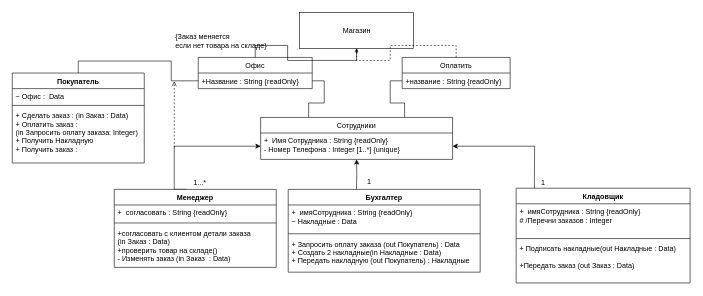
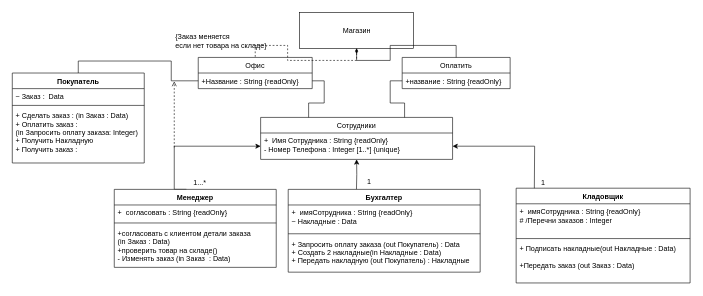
  <mxCell id="0" />
  <mxCell id="1" parent="0" />
- <mxCell id="2" style="edgeStyle=orthogonalEdgeStyle;rounded=0;orthogonalLoop=1;jettySize=auto;html=1;exitX=0.5;exitY=1;exitDx=0;exitDy=0;entryX=0.5;entryY=0;entryDx=0;entryDy=0;strokeColor=#000000;endArrow=none;endFill=0;startArrow=diamondThin;startFill=1;" edge="1" parent="1" source="3" target="4"><mxGeometry relative="1" as="geometry" /></mxCell>
+ <mxCell id="2" style="edgeStyle=orthogonalEdgeStyle;rounded=0;orthogonalLoop=1;jettySize=auto;html=1;exitX=0.5;exitY=1;exitDx=0;exitDy=0;entryX=0.5;entryY=0;entryDx=0;entryDy=0;strokeColor=#000000;endArrow=none;endFill=0;startArrow=diamondThin;startFill=1;dashed=1;" edge="1" parent="1" source="3" target="4"><mxGeometry relative="1" as="geometry" /></mxCell>
  <mxCell id="3" value="Магазин" style="html=1;" vertex="1" parent="1"><mxGeometry x="499" y="20" width="190" height="60" as="geometry" /></mxCell>
  <mxCell id="4" value="Офис" style="swimlane;fontStyle=0;childLayout=stackLayout;horizontal=1;startSize=26;fillColor=none;horizontalStack=0;resizeParent=1;resizeParentMax=0;resizeLast=0;collapsible=1;marginBottom=0;" vertex="1" parent="1"><mxGeometry x="330" y="95" width="190" height="52" as="geometry" /></mxCell>
  <mxCell id="5" value="+Название : String {readOnly}" style="text;strokeColor=none;fillColor=none;align=left;verticalAlign=top;spacingLeft=4;spacingRight=4;overflow=hidden;rotatable=0;points=[[0,0.5],[1,0.5]];portConstraint=eastwest;" vertex="1" parent="4"><mxGeometry y="26" width="190" height="26" as="geometry" /></mxCell>
- <mxCell id="6" style="edgeStyle=orthogonalEdgeStyle;rounded=0;orthogonalLoop=1;jettySize=auto;html=1;exitX=0.5;exitY=0;exitDx=0;exitDy=0;entryX=0.5;entryY=1;entryDx=0;entryDy=0;startArrow=none;startFill=0;endArrow=none;endFill=0;strokeColor=#000000;dashed=1;" edge="1" parent="1" source="7" target="3"><mxGeometry relative="1" as="geometry" /></mxCell>
+ <mxCell id="6" style="edgeStyle=orthogonalEdgeStyle;rounded=0;orthogonalLoop=1;jettySize=auto;html=1;exitX=0.5;exitY=0;exitDx=0;exitDy=0;entryX=0.5;entryY=1;entryDx=0;entryDy=0;startArrow=none;startFill=0;endArrow=none;endFill=0;strokeColor=#000000;" edge="1" parent="1" source="7" target="3"><mxGeometry relative="1" as="geometry" /></mxCell>
  <mxCell id="7" value="Оплатить" style="swimlane;fontStyle=0;childLayout=stackLayout;horizontal=1;startSize=26;fillColor=none;horizontalStack=0;resizeParent=1;resizeParentMax=0;resizeLast=0;collapsible=1;marginBottom=0;" vertex="1" parent="1"><mxGeometry x="670" y="95" width="180" height="52" as="geometry" /></mxCell>
  <mxCell id="8" value="+название : String {readOnly}" style="text;strokeColor=none;fillColor=none;align=left;verticalAlign=top;spacingLeft=4;spacingRight=4;overflow=hidden;rotatable=0;points=[[0,0.5],[1,0.5]];portConstraint=eastwest;" vertex="1" parent="7"><mxGeometry y="26" width="180" height="26" as="geometry" /></mxCell>
  <mxCell id="9" style="edgeStyle=orthogonalEdgeStyle;rounded=0;orthogonalLoop=1;jettySize=auto;html=1;exitX=0.25;exitY=0;exitDx=0;exitDy=0;entryX=1;entryY=0.5;entryDx=0;entryDy=0;startArrow=none;startFill=0;endArrow=none;endFill=0;strokeColor=#000000;" edge="1" parent="1" source="11" target="5"><mxGeometry relative="1" as="geometry" /></mxCell>
  <mxCell id="10" style="edgeStyle=orthogonalEdgeStyle;rounded=0;orthogonalLoop=1;jettySize=auto;html=1;exitX=0.75;exitY=0;exitDx=0;exitDy=0;entryX=0;entryY=0.5;entryDx=0;entryDy=0;startArrow=none;startFill=0;endArrow=none;endFill=0;strokeColor=#000000;" edge="1" parent="1" source="11" target="8"><mxGeometry relative="1" as="geometry" /></mxCell>
  <mxCell id="11" value="Сотрудники" style="swimlane;fontStyle=0;childLayout=stackLayout;horizontal=1;startSize=26;fillColor=none;horizontalStack=0;resizeParent=1;resizeParentMax=0;resizeLast=0;collapsible=1;marginBottom=0;" vertex="1" parent="1"><mxGeometry x="434" y="195" width="320" height="70" as="geometry" /></mxCell>
  <mxCell id="12" value="+  Имя Сотрудника : String {readOnly}&#10;- Номер Телефона : Integer [1..*] {unique}" style="text;strokeColor=none;fillColor=none;align=left;verticalAlign=top;spacingLeft=4;spacingRight=4;overflow=hidden;rotatable=0;points=[[0,0.5],[1,0.5]];portConstraint=eastwest;" vertex="1" parent="11"><mxGeometry y="26" width="320" height="44" as="geometry" /></mxCell>
  <mxCell id="13" style="edgeStyle=orthogonalEdgeStyle;rounded=0;orthogonalLoop=1;jettySize=auto;html=1;exitX=0.5;exitY=0;exitDx=0;exitDy=0;startArrow=none;startFill=0;endArrow=classic;endFill=1;strokeColor=#000000;" edge="1" parent="1" target="12"><mxGeometry relative="1" as="geometry"><mxPoint x="550" y="275" as="targetPoint" /><mxPoint x="310.276" y="314.897" as="sourcePoint" /><Array as="points"><mxPoint x="290" y="315" /><mxPoint x="290" y="243" /></Array></mxGeometry></mxCell>
  <mxCell id="14" style="edgeStyle=orthogonalEdgeStyle;rounded=0;orthogonalLoop=1;jettySize=auto;html=1;exitX=0.5;exitY=0;exitDx=0;exitDy=0;entryX=0.5;entryY=1;entryDx=0;entryDy=0;entryPerimeter=0;startArrow=none;startFill=0;endArrow=classic;endFill=1;strokeColor=#000000;" edge="1" parent="1" target="12"><mxGeometry relative="1" as="geometry"><mxPoint x="593.759" y="314.897" as="sourcePoint" /></mxGeometry></mxCell>
  <mxCell id="15" style="edgeStyle=orthogonalEdgeStyle;rounded=0;orthogonalLoop=1;jettySize=auto;html=1;exitX=0.5;exitY=0;exitDx=0;exitDy=0;entryX=1;entryY=0.5;entryDx=0;entryDy=0;startArrow=none;startFill=0;endArrow=classic;endFill=1;strokeColor=#000000;" edge="1" parent="1" target="12"><mxGeometry relative="1" as="geometry"><mxPoint x="890.31" y="314.897" as="sourcePoint" /></mxGeometry></mxCell>
  <mxCell id="16" value="Менеджер" style="swimlane;fontStyle=1;align=center;verticalAlign=top;childLayout=stackLayout;horizontal=1;startSize=26;horizontalStack=0;resizeParent=1;resizeParentMax=0;resizeLast=0;collapsible=1;marginBottom=0;" vertex="1" parent="1"><mxGeometry x="190" y="315" width="270" height="130" as="geometry" /></mxCell>
  <mxCell id="17" value="+  согласовать : String {readOnly}" style="text;strokeColor=none;fillColor=none;align=left;verticalAlign=top;spacingLeft=4;spacingRight=4;overflow=hidden;rotatable=0;points=[[0,0.5],[1,0.5]];portConstraint=eastwest;" vertex="1" parent="16"><mxGeometry y="26" width="270" height="26" as="geometry" /></mxCell>
  <mxCell id="18" value="" style="line;strokeWidth=1;fillColor=none;align=left;verticalAlign=middle;spacingTop=-1;spacingLeft=3;spacingRight=3;rotatable=0;labelPosition=right;points=[];portConstraint=eastwest;" vertex="1" parent="16"><mxGeometry y="52" width="270" height="8" as="geometry" /></mxCell>
  <mxCell id="19" value="+согласовать с клиентом детали заказа&#10;(in Заказ : Data)&#10;+проверить товар на складе()&#10;- Изменять заказ (in Заказ  : Data)" style="text;strokeColor=none;fillColor=none;align=left;verticalAlign=top;spacingLeft=4;spacingRight=4;overflow=hidden;rotatable=0;points=[[0,0.5],[1,0.5]];portConstraint=eastwest;" vertex="1" parent="16"><mxGeometry y="60" width="270" height="70" as="geometry" /></mxCell>
  <mxCell id="20" value="Бухгалтер" style="swimlane;fontStyle=1;align=center;verticalAlign=top;childLayout=stackLayout;horizontal=1;startSize=26;horizontalStack=0;resizeParent=1;resizeParentMax=0;resizeLast=0;collapsible=1;marginBottom=0;" vertex="1" parent="1"><mxGeometry x="480" y="315" width="320" height="138" as="geometry" /></mxCell>
  <mxCell id="21" value="+  имяСотрудника : String {readOnly}&#10;~ Накладные : Data&#10;&#10;" style="text;strokeColor=none;fillColor=none;align=left;verticalAlign=top;spacingLeft=4;spacingRight=4;overflow=hidden;rotatable=0;points=[[0,0.5],[1,0.5]];portConstraint=eastwest;" vertex="1" parent="20"><mxGeometry y="26" width="320" height="44" as="geometry" /></mxCell>
  <mxCell id="22" value="" style="line;strokeWidth=1;fillColor=none;align=left;verticalAlign=middle;spacingTop=-1;spacingLeft=3;spacingRight=3;rotatable=0;labelPosition=right;points=[];portConstraint=eastwest;" vertex="1" parent="20"><mxGeometry y="70" width="320" height="8" as="geometry" /></mxCell>
  <mxCell id="23" value="+ Запросить оплату заказа (out Покупатель) : Data&#10;+ Создать 2 накладные(in Накладные : Data) &#10;+ Передать накладную (out Покупатель) : Накладные" style="text;strokeColor=none;fillColor=none;align=left;verticalAlign=top;spacingLeft=4;spacingRight=4;overflow=hidden;rotatable=0;points=[[0,0.5],[1,0.5]];portConstraint=eastwest;" vertex="1" parent="20"><mxGeometry y="78" width="320" height="60" as="geometry" /></mxCell>
  <mxCell id="24" value="Кладовщик" style="swimlane;fontStyle=1;align=center;verticalAlign=top;childLayout=stackLayout;horizontal=1;startSize=26;horizontalStack=0;resizeParent=1;resizeParentMax=0;resizeLast=0;collapsible=1;marginBottom=0;" vertex="1" parent="1"><mxGeometry x="860" y="313" width="290" height="158" as="geometry" /></mxCell>
  <mxCell id="25" value="+  имяСотрудника : String {readOnly}&#10;# /Перечни заказов : Integer&#10;&#10;" style="text;strokeColor=none;fillColor=none;align=left;verticalAlign=top;spacingLeft=4;spacingRight=4;overflow=hidden;rotatable=0;points=[[0,0.5],[1,0.5]];portConstraint=eastwest;" vertex="1" parent="24"><mxGeometry y="26" width="290" height="54" as="geometry" /></mxCell>
  <mxCell id="26" value="" style="line;strokeWidth=1;fillColor=none;align=left;verticalAlign=middle;spacingTop=-1;spacingLeft=3;spacingRight=3;rotatable=0;labelPosition=right;points=[];portConstraint=eastwest;" vertex="1" parent="24"><mxGeometry y="80" width="290" height="8" as="geometry" /></mxCell>
  <mxCell id="27" value="+ Подписать накладные(out Накладные : Data)&#10; &#10;+Передать заказ (out Заказ : Data)&#10;" style="text;strokeColor=none;fillColor=none;align=left;verticalAlign=top;spacingLeft=4;spacingRight=4;overflow=hidden;rotatable=0;points=[[0,0.5],[1,0.5]];portConstraint=eastwest;" vertex="1" parent="24"><mxGeometry y="88" width="290" height="70" as="geometry" /></mxCell>
  <mxCell id="28" value="1...*" style="text;html=1;resizable=0;points=[];autosize=1;align=left;verticalAlign=top;spacingTop=-4;" vertex="1" parent="1"><mxGeometry x="320" y="295" width="40" height="20" as="geometry" /></mxCell>
  <mxCell id="29" value="1" style="text;html=1;resizable=0;points=[];autosize=1;align=left;verticalAlign=top;spacingTop=-4;" vertex="1" parent="1"><mxGeometry x="610" y="293" width="20" height="20" as="geometry" /></mxCell>
  <mxCell id="30" value="1" style="text;html=1;resizable=0;points=[];autosize=1;align=left;verticalAlign=top;spacingTop=-4;" vertex="1" parent="1"><mxGeometry x="900" y="295" width="20" height="20" as="geometry" /></mxCell>
  <mxCell id="31" style="edgeStyle=orthogonalEdgeStyle;rounded=0;orthogonalLoop=1;jettySize=auto;html=1;exitX=0.5;exitY=0;exitDx=0;exitDy=0;entryX=0;entryY=0.5;entryDx=0;entryDy=0;startArrow=none;startFill=0;endArrow=none;endFill=0;strokeColor=#000000;" edge="1" parent="1" source="32" target="5"><mxGeometry relative="1" as="geometry" /></mxCell>
  <mxCell id="32" value="Покупатель" style="swimlane;fontStyle=1;align=center;verticalAlign=top;childLayout=stackLayout;horizontal=1;startSize=26;horizontalStack=0;resizeParent=1;resizeParentMax=0;resizeLast=0;collapsible=1;marginBottom=0;" vertex="1" parent="1"><mxGeometry x="20" y="121" width="220" height="150" as="geometry" /></mxCell>
- <mxCell id="33" value="~ Офис :  Data&#10;&#10; &#10;" style="text;strokeColor=none;fillColor=none;align=left;verticalAlign=top;spacingLeft=4;spacingRight=4;overflow=hidden;rotatable=0;points=[[0,0.5],[1,0.5]];portConstraint=eastwest;" vertex="1" parent="32"><mxGeometry y="26" width="220" height="24" as="geometry" /></mxCell>
+ <mxCell id="33" value="~ Заказ :  Data&#10;&#10; &#10;" style="text;strokeColor=none;fillColor=none;align=left;verticalAlign=top;spacingLeft=4;spacingRight=4;overflow=hidden;rotatable=0;points=[[0,0.5],[1,0.5]];portConstraint=eastwest;" vertex="1" parent="32"><mxGeometry y="26" width="220" height="24" as="geometry" /></mxCell>
  <mxCell id="34" value="" style="line;strokeWidth=1;fillColor=none;align=left;verticalAlign=middle;spacingTop=-1;spacingLeft=3;spacingRight=3;rotatable=0;labelPosition=right;points=[];portConstraint=eastwest;" vertex="1" parent="32"><mxGeometry y="50" width="220" height="8" as="geometry" /></mxCell>
  <mxCell id="35" value="+ Сделать заказ : (in Заказ : Data)&#10;+ Оплатить заказ :&#10;(in Запросить оплату заказа: Integer)&#10;+ Получить Накладную&#10;+ Получить заказ :&#10;" style="text;strokeColor=none;fillColor=none;align=left;verticalAlign=top;spacingLeft=4;spacingRight=4;overflow=hidden;rotatable=0;points=[[0,0.5],[1,0.5]];portConstraint=eastwest;" vertex="1" parent="32"><mxGeometry y="58" width="220" height="92" as="geometry" /></mxCell>
  <mxCell id="36" value="" style="endArrow=open;endFill=0;html=1;edgeStyle=orthogonalEdgeStyle;align=left;verticalAlign=top;strokeColor=#000000;dashed=1;" edge="1" parent="1"><mxGeometry x="-1" relative="1" as="geometry"><mxPoint x="290" y="245" as="sourcePoint" /><mxPoint x="290" y="135" as="targetPoint" /></mxGeometry></mxCell>
  <mxCell id="37" value="{Заказ меняется&lt;br&gt;если нет товара на складе}" style="text;html=1;resizable=0;points=[];autosize=1;align=left;verticalAlign=top;spacingTop=-4;" vertex="1" parent="1"><mxGeometry x="290" y="51" width="170" height="30" as="geometry" /></mxCell>
